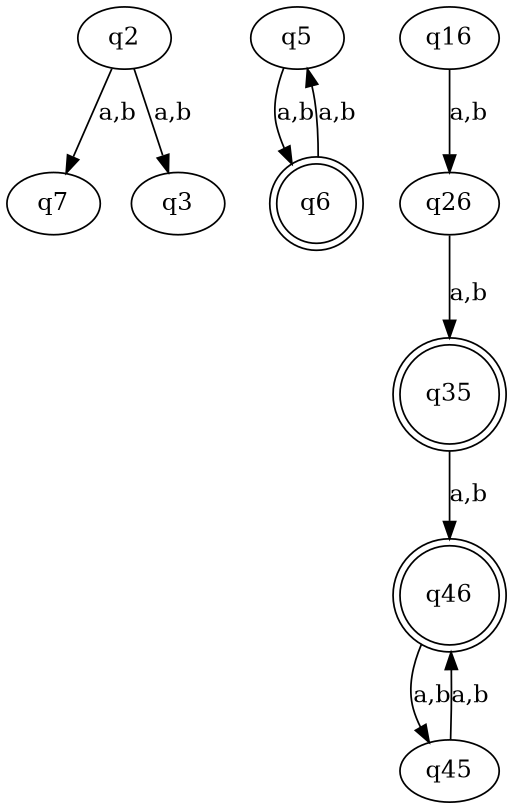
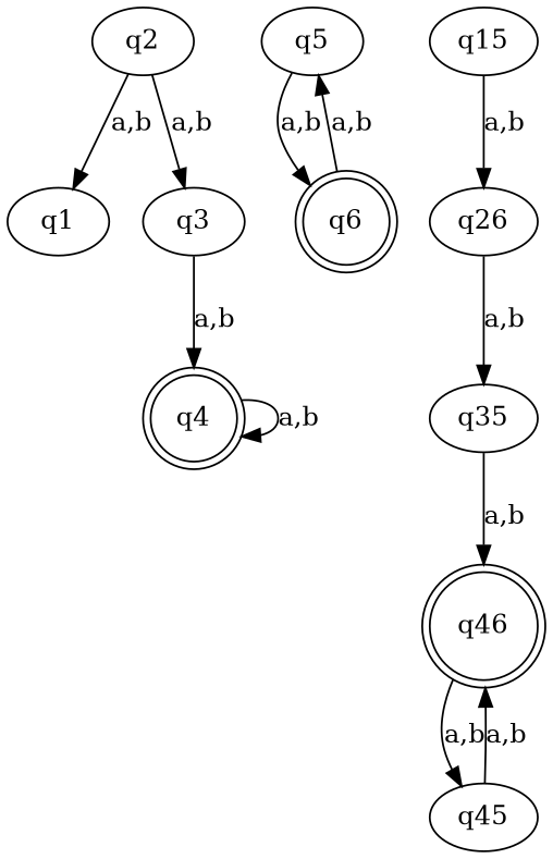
  digraph {
-   n1 [label=q7]
+   n1 [label=q1]
    n2 [label=q2]
    n3 [label=q3]
+   n4 [label=q4 shape=doublecircle]
    n5 [label=q5]
    n6 [label=q6 shape=doublecircle]
-   n7 [label=q16]
+   n7 [label=q15]
    n8 [label=q26]
-   n9 [label=q35 shape=doublecircle]
+   n9 [label=q35]
    n10 [label=q46 shape=doublecircle]
    n11 [label=q45]
    n2 -> n1 [label="a,b"]
    n2 -> n3 [label="a,b"]
+   n3 -> n4 [label="a,b"]
+   n4 -> n4 [label="a,b"]
    n5 -> n6 [label="a,b"]
    n6 -> n5 [label="a,b"]
    n7 -> n8 [label="a,b"]
    n8 -> n9 [label="a,b"]
    n9 -> n10 [label="a,b"]
    n10 -> n11 [label="a,b"]
    n11 -> n10 [label="a,b"]
  }
